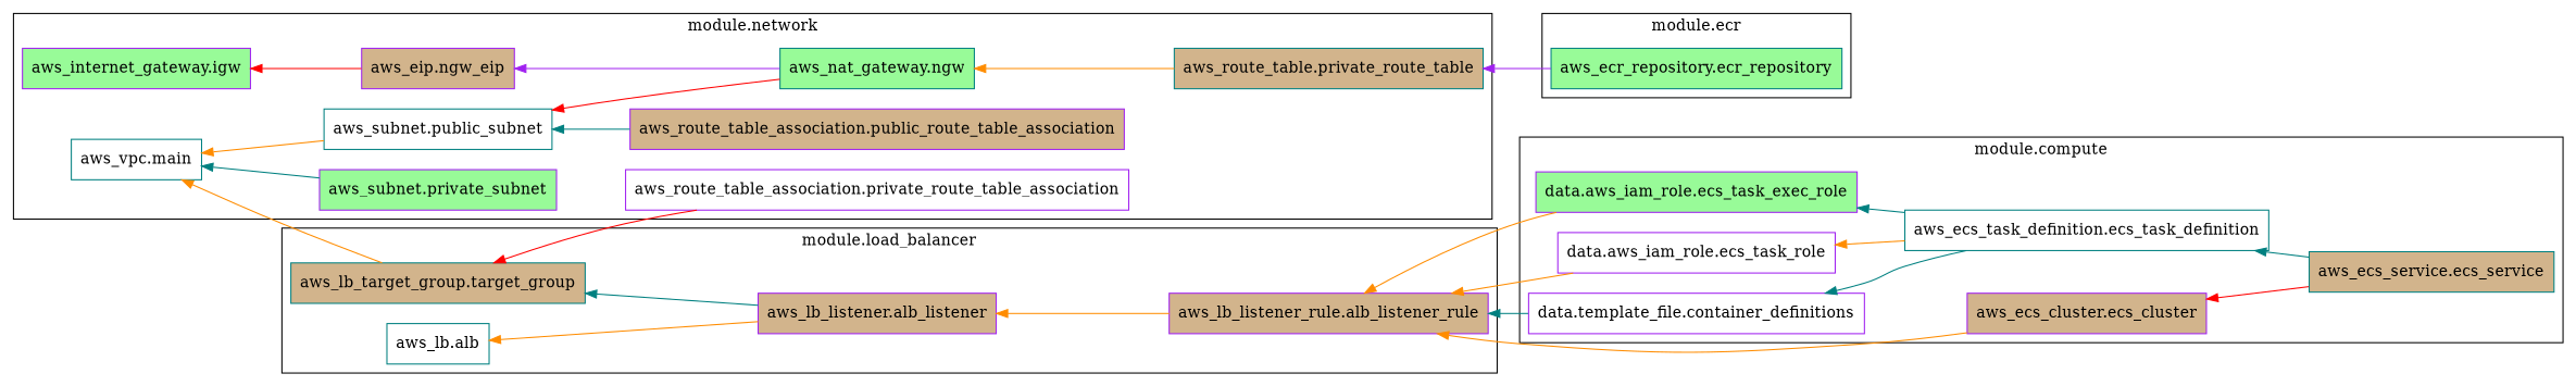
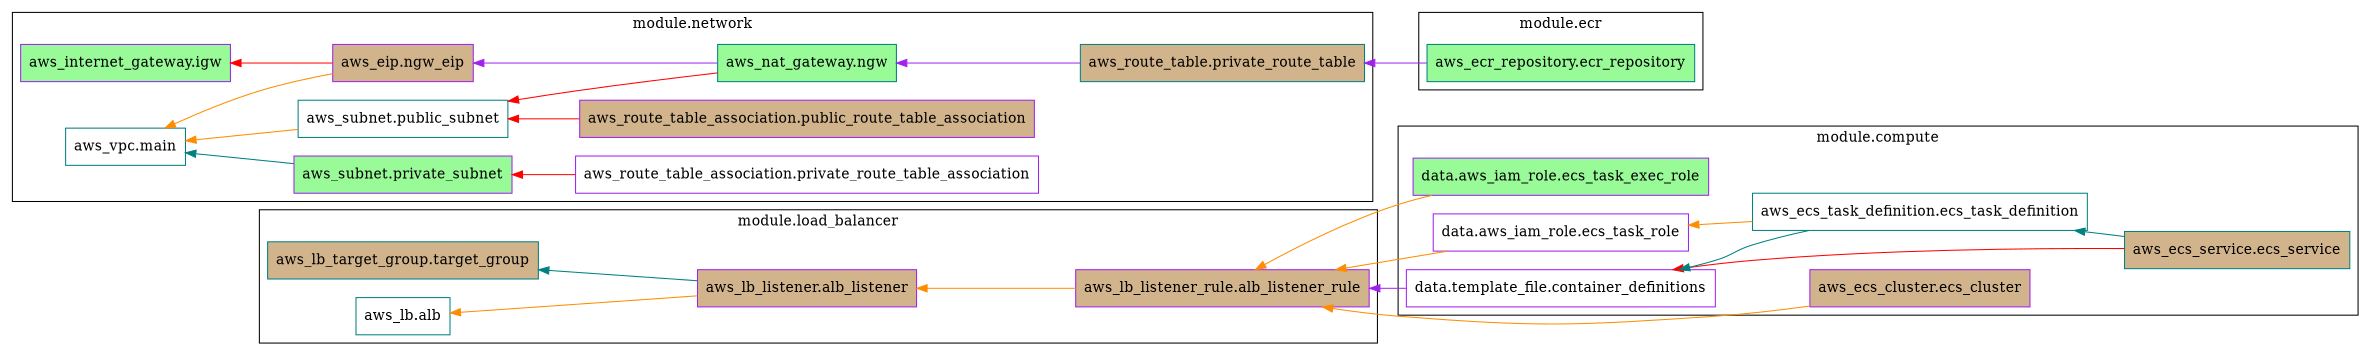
  digraph {
    fontname="DejaVu Serif"
    rankdir=RL
    node [color=purple fillcolor=tan fontname="DejaVu Serif" shape=rect style=filled]
    edge [color=darkorange fontname="DejaVu Serif"]
    n1 [fillcolor=palegreen label="data.aws_iam_role.ecs_task_exec_role"]
    n2 [fillcolor=white label="data.aws_iam_role.ecs_task_role"]
    n3 [fillcolor=white label="data.template_file.container_definitions"]
    n4 [label="aws_ecs_cluster.ecs_cluster"]
    n5 [color=teal label="aws_ecs_service.ecs_service"]
    n6 [color=teal fillcolor=white label="aws_ecs_task_definition.ecs_task_definition"]
    n7 [color=teal fillcolor=palegreen label="aws_ecr_repository.ecr_repository"]
    n8 [color=teal fillcolor=white label="aws_lb.alb"]
    n9 [label="aws_lb_listener.alb_listener"]
    n10 [label="aws_lb_listener_rule.alb_listener_rule"]
    n11 [color=teal label="aws_lb_target_group.target_group"]
    n12 [label="aws_eip.ngw_eip"]
    n13 [fillcolor=palegreen label="aws_internet_gateway.igw"]
    n14 [color=teal fillcolor=palegreen label="aws_nat_gateway.ngw"]
    n15 [color=teal label="aws_route_table.private_route_table"]
    n16 [fillcolor=white label="aws_route_table_association.private_route_table_association"]
    n17 [label="aws_route_table_association.public_route_table_association"]
    n18 [fillcolor=palegreen label="aws_subnet.private_subnet"]
    n19 [color=teal fillcolor=white label="aws_subnet.public_subnet"]
    n20 [color=teal fillcolor=white label="aws_vpc.main"]
    subgraph cluster_1 {
      label="module.compute"
      n1
      n2
      n3
      n4
      n5
      n6
    }
    subgraph cluster_2 {
      label="module.ecr"
      n7
    }
    subgraph cluster_3 {
      label="module.load_balancer"
      n8
      n9
      n10
      n11
    }
    subgraph cluster_4 {
      label="module.network"
      n12
      n13
      n14
      n15
      n16
      n17
      n18
      n19
      n20
    }
    n1 -> n10
    n2 -> n10
-   n3 -> n10 [color=teal]
+   n3 -> n10 [color=purple]
    n4 -> n10
-   n5 -> n4 [color=red]
+   n5 -> n3 [color=red]
    n5 -> n6 [color=teal]
-   n6 -> n1 [color=teal]
    n6 -> n2
    n6 -> n3 [color=teal]
    n7 -> n15 [color=purple]
    n9 -> n8
    n9 -> n11 [color=teal]
    n10 -> n9
-   n11 -> n20
+   n12 -> n20
    n12 -> n13 [color=red]
    n14 -> n12 [color=purple]
    n14 -> n19 [color=red]
-   n15 -> n14
-   n16 -> n11 [color=red]
-   n17 -> n19 [color=teal]
+   n15 -> n14 [color=purple]
+   n16 -> n18 [color=red]
+   n17 -> n19 [color=red]
    n18 -> n20 [color=teal]
    n19 -> n20
  }
